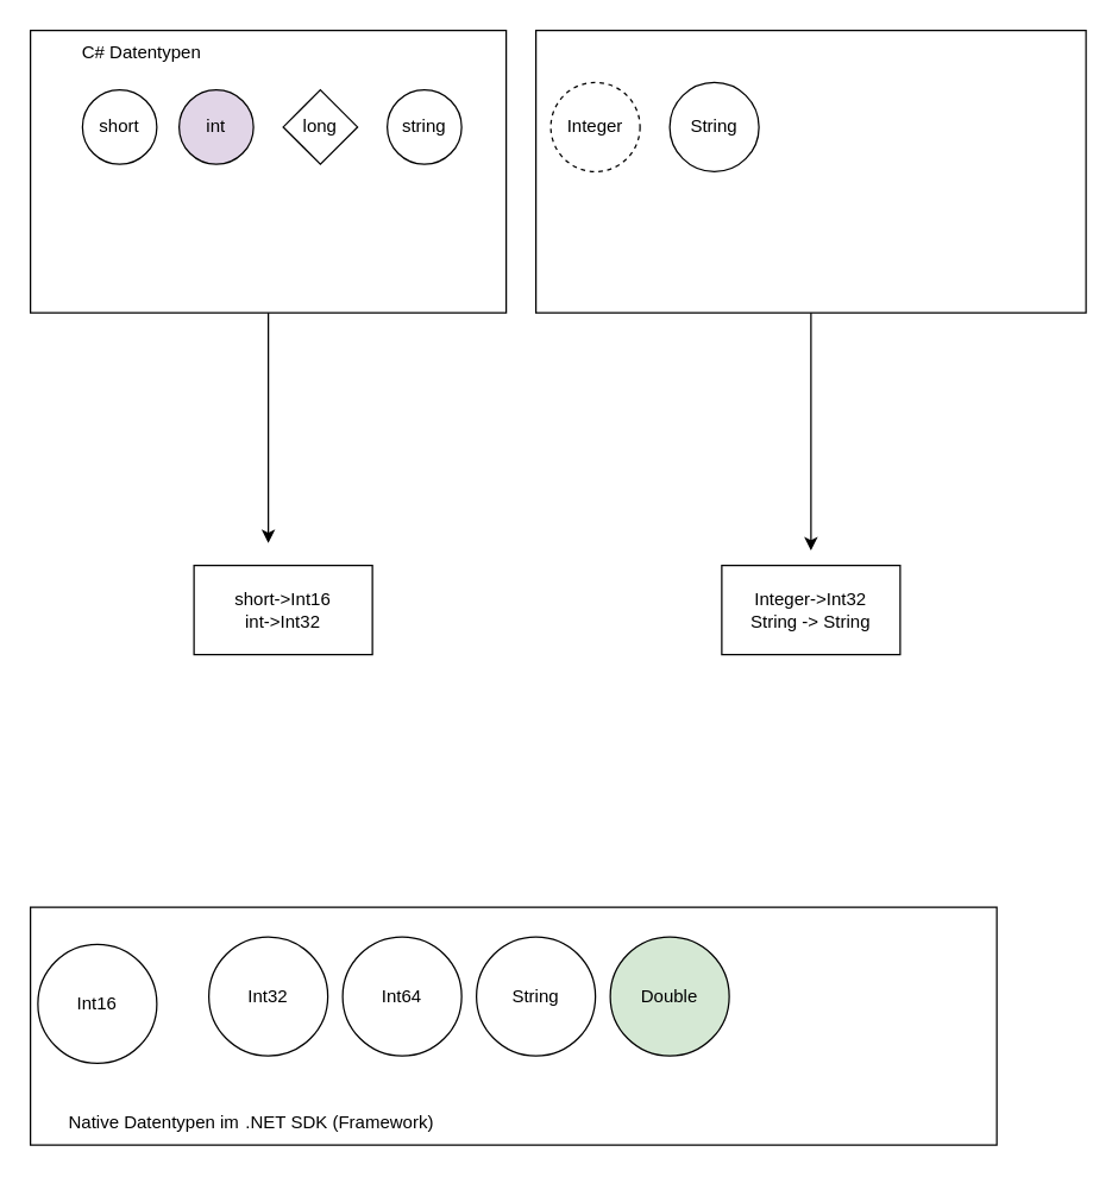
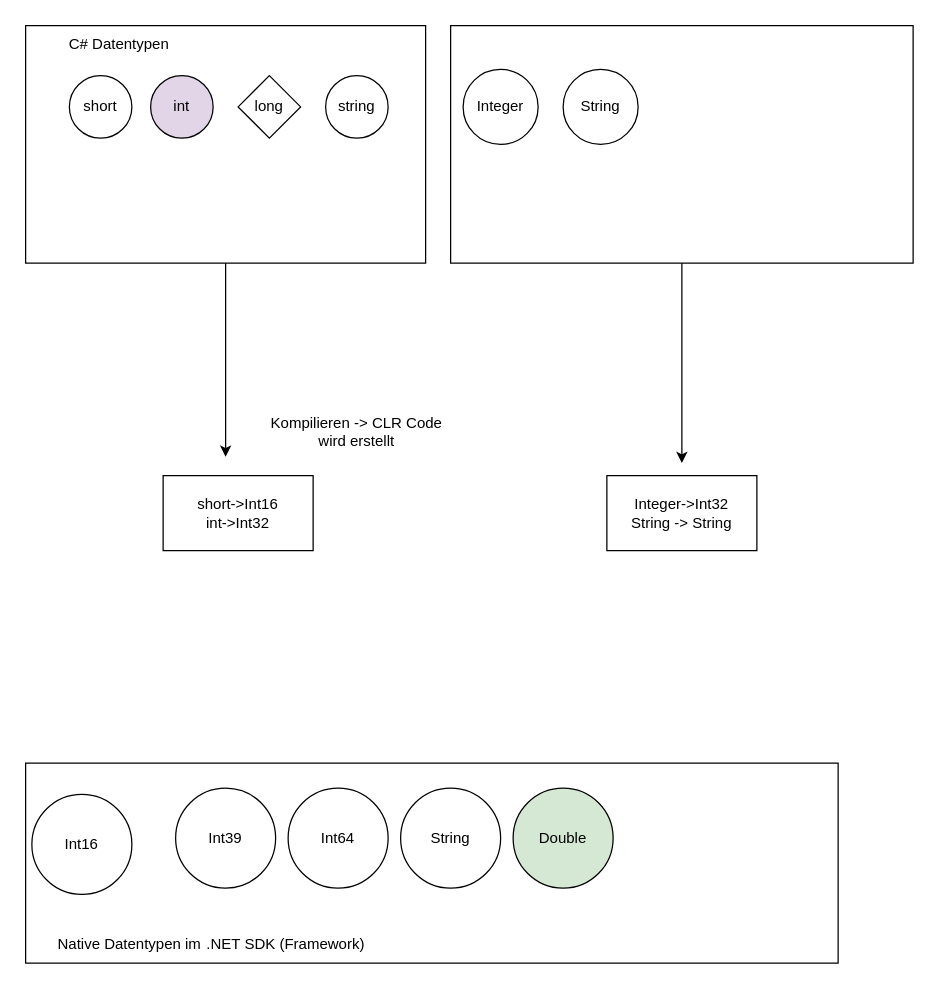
  <mxCell id="0" />
  <mxCell id="1" parent="0" />
  <mxCell id="2" value="" style="rounded=0;whiteSpace=wrap;html=1;" vertex="1" parent="1"><mxGeometry x="20" y="610" width="650" height="160" as="geometry" /></mxCell>
- <mxCell id="3" value="Int32" style="ellipse;whiteSpace=wrap;html=1;aspect=fixed;" vertex="1" parent="1"><mxGeometry x="140" y="630" width="80" height="80" as="geometry" /></mxCell>
+ <mxCell id="3" value="Int39" style="ellipse;whiteSpace=wrap;html=1;aspect=fixed;" vertex="1" parent="1"><mxGeometry x="140" y="630" width="80" height="80" as="geometry" /></mxCell>
  <mxCell id="4" value="Int16" style="ellipse;whiteSpace=wrap;html=1;aspect=fixed;" vertex="1" parent="1"><mxGeometry x="25" y="635" width="80" height="80" as="geometry" /></mxCell>
  <mxCell id="5" value="Int64" style="ellipse;whiteSpace=wrap;html=1;aspect=fixed;" vertex="1" parent="1"><mxGeometry x="230" y="630" width="80" height="80" as="geometry" /></mxCell>
  <mxCell id="6" value="String" style="ellipse;whiteSpace=wrap;html=1;aspect=fixed;" vertex="1" parent="1"><mxGeometry x="320" y="630" width="80" height="80" as="geometry" /></mxCell>
  <mxCell id="7" value="Double" style="ellipse;whiteSpace=wrap;html=1;aspect=fixed;fillColor=#d5e8d4;" vertex="1" parent="1"><mxGeometry x="410" y="630" width="80" height="80" as="geometry" /></mxCell>
  <mxCell id="8" value=".NET SDK (Framework)&amp;nbsp;" style="text;html=1;strokeColor=none;fillColor=none;align=center;verticalAlign=middle;whiteSpace=wrap;rounded=0;" vertex="1" parent="1"><mxGeometry x="110" y="740" width="240" height="30" as="geometry" /></mxCell>
  <mxCell id="9" value="Native Datentypen im&amp;nbsp;" style="text;html=1;strokeColor=none;fillColor=none;align=center;verticalAlign=middle;whiteSpace=wrap;rounded=0;" vertex="1" parent="1"><mxGeometry x="20" y="740" width="170" height="30" as="geometry" /></mxCell>
  <mxCell id="10" value="" style="rounded=0;whiteSpace=wrap;html=1;" vertex="1" parent="1"><mxGeometry x="20" y="20" width="320" height="190" as="geometry" /></mxCell>
  <mxCell id="11" value="C# Datentypen" style="text;html=1;strokeColor=none;fillColor=none;align=center;verticalAlign=middle;whiteSpace=wrap;rounded=0;" vertex="1" parent="1"><mxGeometry x="20" y="20" width="150" height="30" as="geometry" /></mxCell>
  <mxCell id="12" value="" style="rounded=0;whiteSpace=wrap;html=1;" vertex="1" parent="1"><mxGeometry x="360" y="20" width="370" height="190" as="geometry" /></mxCell>
  <mxCell id="13" value="short" style="ellipse;whiteSpace=wrap;html=1;aspect=fixed;" vertex="1" parent="1"><mxGeometry x="55" y="60" width="50" height="50" as="geometry" /></mxCell>
  <mxCell id="14" value="int" style="ellipse;whiteSpace=wrap;html=1;aspect=fixed;fillColor=#e1d5e7;" vertex="1" parent="1"><mxGeometry x="120" y="60" width="50" height="50" as="geometry" /></mxCell>
  <mxCell id="15" value="long" style="rhombus;whiteSpace=wrap;html=1;aspect=fixed;" vertex="1" parent="1"><mxGeometry x="190" y="60" width="50" height="50" as="geometry" /></mxCell>
  <mxCell id="16" value="string" style="ellipse;whiteSpace=wrap;html=1;aspect=fixed;" vertex="1" parent="1"><mxGeometry x="260" y="60" width="50" height="50" as="geometry" /></mxCell>
- <mxCell id="17" value="Integer" style="ellipse;whiteSpace=wrap;html=1;aspect=fixed;dashed=1;" vertex="1" parent="1"><mxGeometry x="370" y="55" width="60" height="60" as="geometry" /></mxCell>
+ <mxCell id="17" value="Integer" style="ellipse;whiteSpace=wrap;html=1;aspect=fixed;" vertex="1" parent="1"><mxGeometry x="370" y="55" width="60" height="60" as="geometry" /></mxCell>
  <mxCell id="18" value="String" style="ellipse;whiteSpace=wrap;html=1;aspect=fixed;" vertex="1" parent="1"><mxGeometry x="450" y="55" width="60" height="60" as="geometry" /></mxCell>
  <mxCell id="19" value="" style="endArrow=classic;html=1;rounded=0;exitX=0.5;exitY=1;exitDx=0;exitDy=0;" edge="1" parent="1" source="10"><mxGeometry width="50" height="50" relative="1" as="geometry"><mxPoint x="560" y="420" as="sourcePoint" /><mxPoint x="180" y="365" as="targetPoint" /></mxGeometry></mxCell>
+ <mxCell id="20" value="Kompilieren -&amp;gt; CLR Code wird erstellt" style="text;html=1;strokeColor=none;fillColor=none;align=center;verticalAlign=middle;whiteSpace=wrap;rounded=0;" vertex="1" parent="1"><mxGeometry x="205" y="330" width="160" height="30" as="geometry" /></mxCell>
  <mxCell id="21" value="Integer-&amp;gt;Int32&lt;br&gt;String -&amp;gt; String" style="rounded=0;whiteSpace=wrap;html=1;" vertex="1" parent="1"><mxGeometry x="485" y="380" width="120" height="60" as="geometry" /></mxCell>
  <mxCell id="22" value="" style="endArrow=classic;html=1;rounded=0;exitX=0.5;exitY=1;exitDx=0;exitDy=0;" edge="1" parent="1" source="12"><mxGeometry width="50" height="50" relative="1" as="geometry"><mxPoint x="560" y="400" as="sourcePoint" /><mxPoint x="545" y="370" as="targetPoint" /></mxGeometry></mxCell>
  <mxCell id="23" value="short-&amp;gt;Int16&lt;br&gt;int-&amp;gt;Int32" style="rounded=0;whiteSpace=wrap;html=1;" vertex="1" parent="1"><mxGeometry x="130" y="380" width="120" height="60" as="geometry" /></mxCell>
